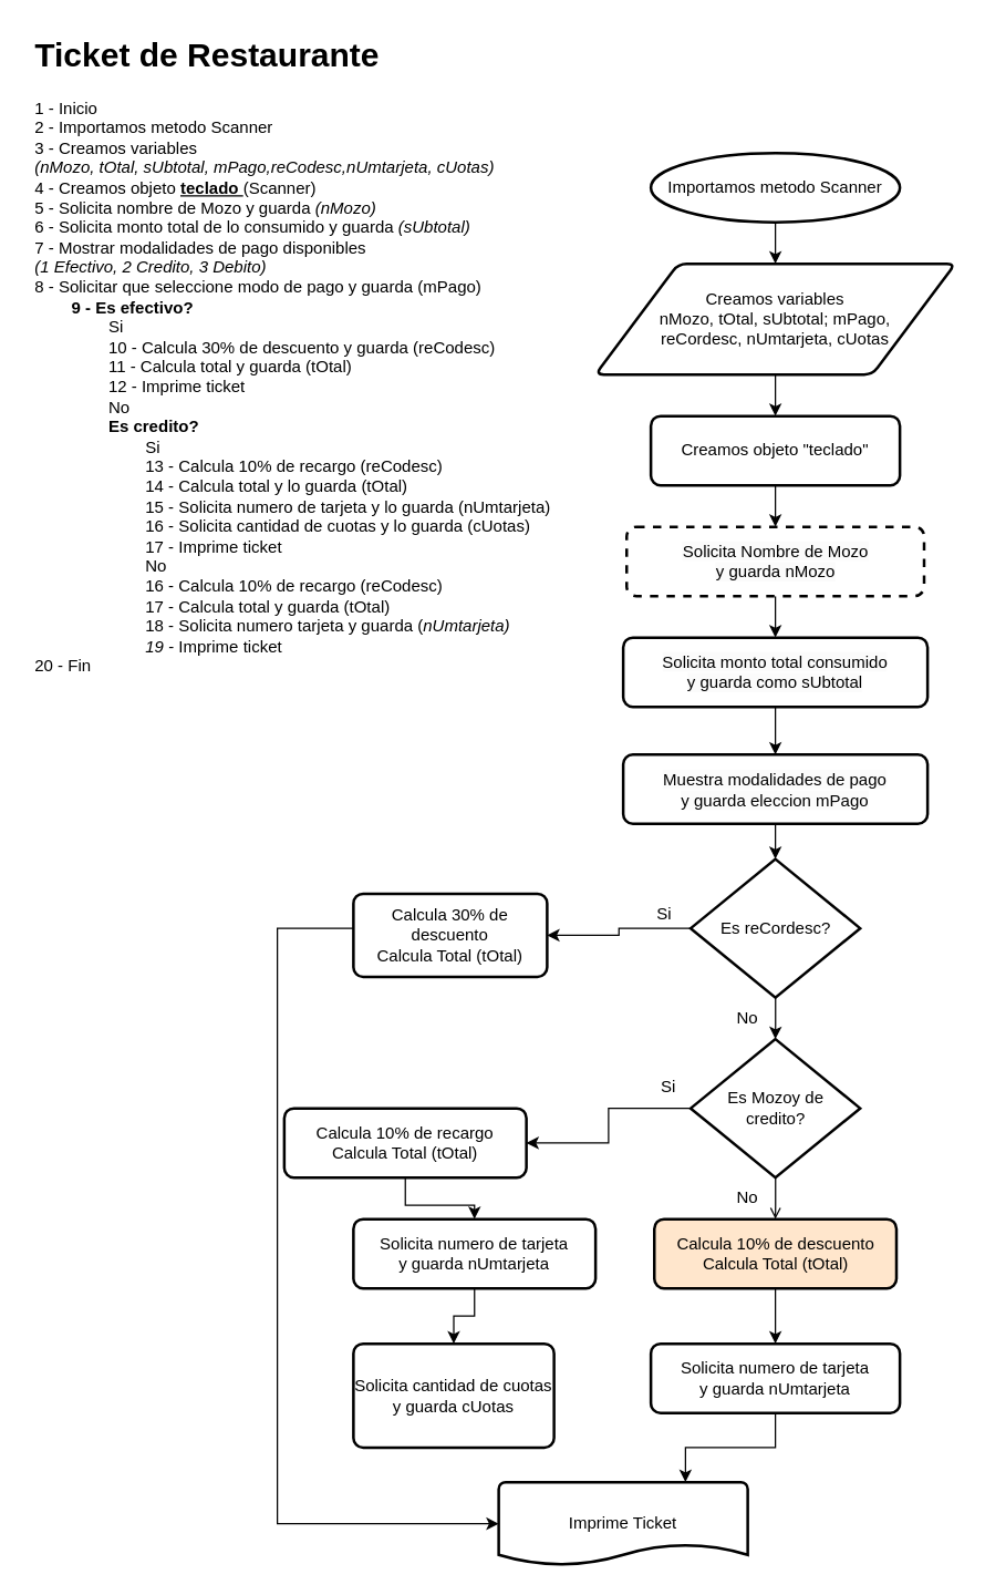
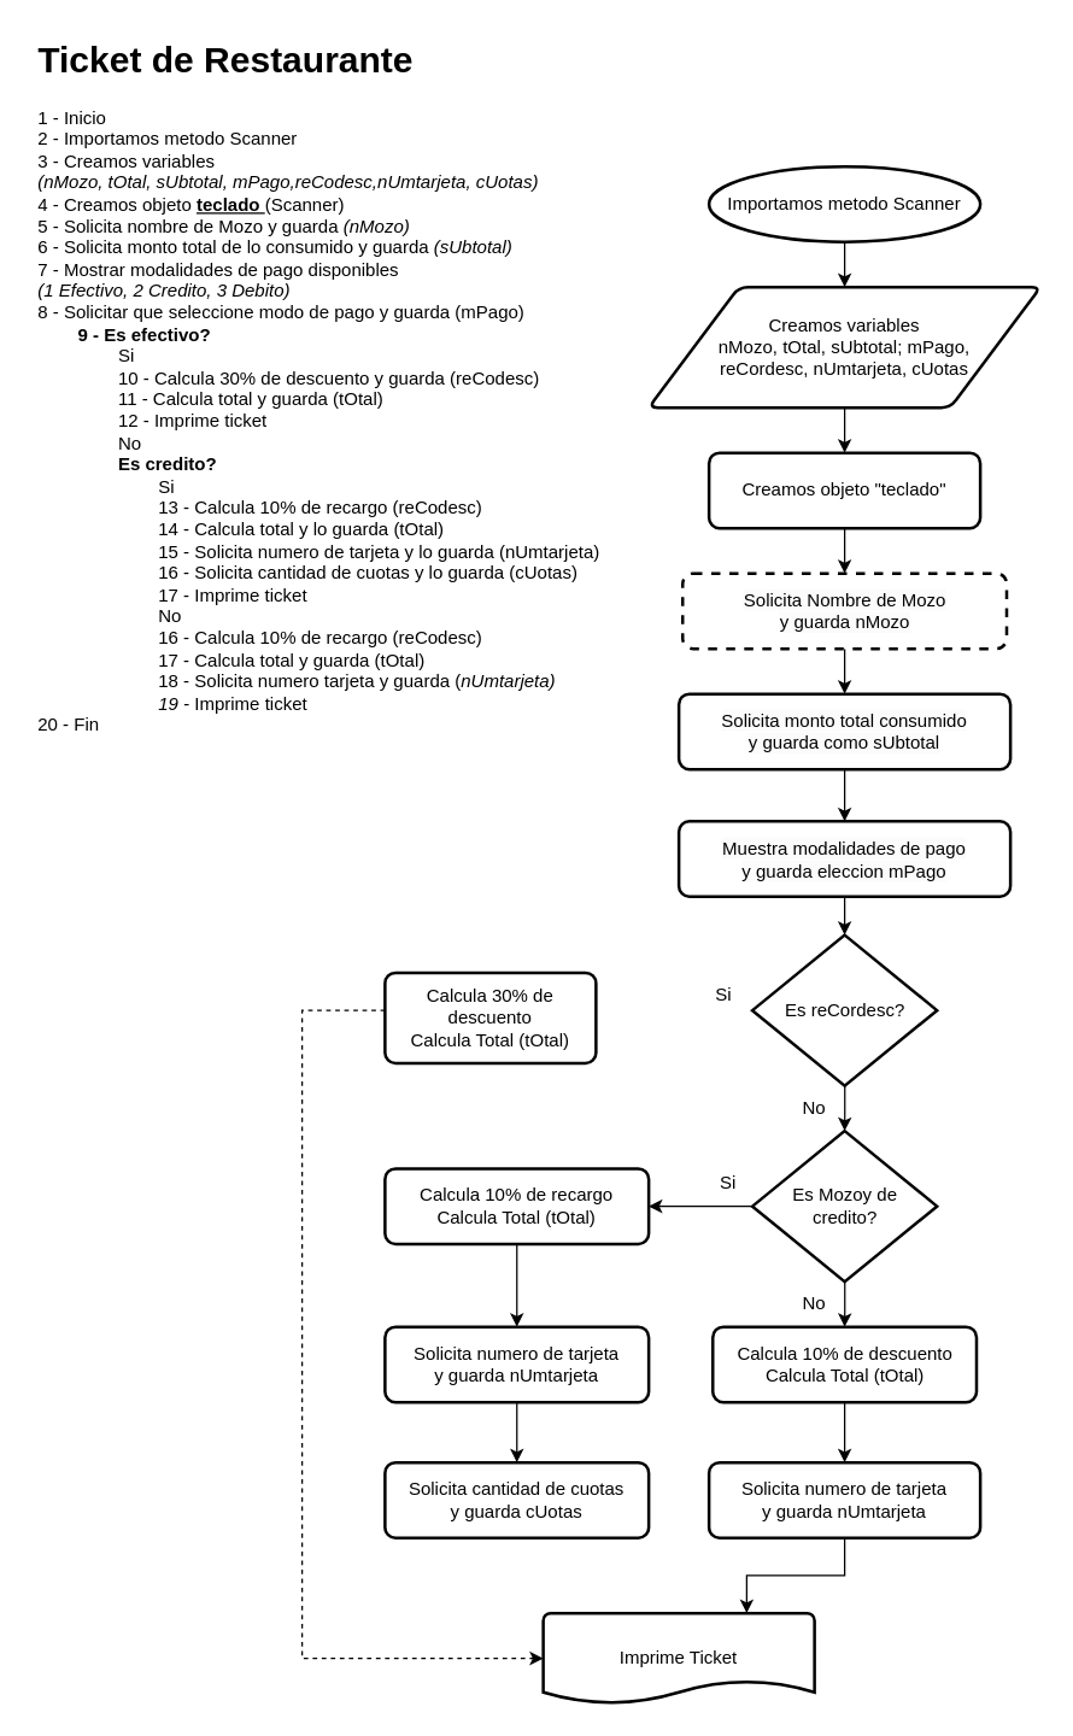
  <mxCell id="0" />
  <mxCell id="1" parent="0" />
  <mxCell id="2" value="&lt;h1&gt;Ticket de Restaurante&lt;/h1&gt;&lt;p&gt;1 - Inicio&lt;br&gt;2 - Importamos metodo Scanner&lt;br&gt;3 - Creamos variables &lt;br&gt;&lt;i&gt;(nMozo, tOtal, sUbtotal, mPago,reCodesc,nUmtarjeta, cUotas)&lt;br&gt;&lt;/i&gt;4 - Creamos objeto &lt;b&gt;&lt;u&gt;teclado &lt;/u&gt;&lt;/b&gt;(Scanner)&lt;br&gt;5 - Solicita nombre de Mozo y guarda &lt;i&gt;(nMozo)&lt;/i&gt;&lt;br&gt;6 - Solicita monto total de lo consumido y guarda &lt;i&gt;(sUbtotal)&lt;/i&gt;&lt;br&gt;7 - Mostrar modalidades de pago disponibles &lt;br&gt;&lt;i&gt;(1 Efectivo, 2 Credito, 3 Debito)&lt;/i&gt;&lt;br&gt;8 - Solicitar que seleccione modo de pago y guarda (mPago)&lt;br&gt;&lt;span style=&quot;background-color: initial;&quot;&gt;&lt;span style=&quot;font-weight: bold; white-space: pre;&quot;&gt;&#09;&lt;/span&gt;&lt;b&gt;9 - Es efectivo?&lt;br&gt;&lt;/b&gt;&lt;/span&gt;&lt;span style=&quot;background-color: initial;&quot;&gt;&lt;span style=&quot;white-space: pre;&quot;&gt;&#09;&lt;/span&gt;&lt;span style=&quot;white-space: pre;&quot;&gt;&#09;&lt;/span&gt;Si&lt;br&gt;&lt;/span&gt;&lt;span style=&quot;background-color: initial;&quot;&gt;&lt;span style=&quot;white-space: pre;&quot;&gt;&#09;&lt;/span&gt;&lt;span style=&quot;white-space: pre;&quot;&gt;&#09;&lt;/span&gt;10 - Calcula 30% de descuento y guarda (reCodesc)&lt;br&gt;&lt;/span&gt;&lt;span style=&quot;background-color: initial;&quot;&gt;&lt;span style=&quot;white-space: pre;&quot;&gt;&#09;&lt;/span&gt;&lt;span style=&quot;white-space: pre;&quot;&gt;&#09;&lt;/span&gt;11 - Calcula total y guarda (tOtal)&lt;br&gt;&lt;span style=&quot;white-space: pre;&quot;&gt;&#09;&lt;/span&gt;&lt;span style=&quot;white-space: pre;&quot;&gt;&#09;&lt;/span&gt;12 - Imprime ticket&amp;nbsp;&lt;br&gt;&lt;span style=&quot;white-space: pre;&quot;&gt;&#09;&lt;span style=&quot;white-space: pre;&quot;&gt;&#09;&lt;/span&gt;&lt;/span&gt;&lt;/span&gt;&lt;span style=&quot;background-color: initial;&quot;&gt;No&lt;br&gt;&lt;/span&gt;&lt;span style=&quot;background-color: initial;&quot;&gt;&lt;span style=&quot;font-weight: bold; white-space: pre;&quot;&gt;&#09;&lt;/span&gt;&lt;span style=&quot;font-weight: bold; white-space: pre;&quot;&gt;&#09;&lt;/span&gt;&lt;b&gt;Es credito?&lt;br&gt;&lt;/b&gt;&lt;/span&gt;&lt;span style=&quot;background-color: initial;&quot;&gt;&lt;span style=&quot;white-space: pre;&quot;&gt;&#09;&lt;/span&gt;&lt;span style=&quot;white-space: pre;&quot;&gt;&#09;&lt;/span&gt;&lt;span style=&quot;white-space: pre;&quot;&gt;&#09;&lt;/span&gt;Si&lt;br&gt;&lt;span style=&quot;white-space: pre;&quot;&gt;&#09;&lt;/span&gt;&lt;span style=&quot;white-space: pre;&quot;&gt;&#09;&lt;/span&gt;&lt;span style=&quot;white-space: pre;&quot;&gt;&#09;&lt;/span&gt;13 - Calcula 10% de recargo (reCodesc)&lt;br&gt;&lt;span style=&quot;white-space: pre;&quot;&gt;&#09;&lt;/span&gt;&lt;span style=&quot;white-space: pre;&quot;&gt;&#09;&lt;/span&gt;&lt;span style=&quot;white-space: pre;&quot;&gt;&#09;&lt;/span&gt;14 - Calcula total y lo guarda (tOtal)&lt;br&gt;&lt;span style=&quot;white-space: pre;&quot;&gt;&#09;&lt;/span&gt;&lt;span style=&quot;white-space: pre;&quot;&gt;&#09;&lt;/span&gt;&lt;span style=&quot;white-space: pre;&quot;&gt;&#09;&lt;/span&gt;15 - Solicita numero de tarjeta y lo guarda (nUmtarjeta)&lt;br&gt;&lt;span style=&quot;white-space: pre;&quot;&gt;&#09;&lt;/span&gt;&lt;span style=&quot;white-space: pre;&quot;&gt;&#09;&lt;/span&gt;&lt;span style=&quot;white-space: pre;&quot;&gt;&#09;&lt;/span&gt;16 - Solicita cantidad de cuotas y lo guarda (cUotas)&lt;br&gt;&lt;span style=&quot;white-space: pre;&quot;&gt;&#09;&lt;/span&gt;&lt;span style=&quot;white-space: pre;&quot;&gt;&#09;&lt;/span&gt;&lt;span style=&quot;white-space: pre;&quot;&gt;&#09;&lt;/span&gt;17 - Imprime ticket&lt;br&gt;&lt;/span&gt;&lt;span style=&quot;background-color: initial;&quot;&gt;&lt;span style=&quot;white-space: pre;&quot;&gt;&#09;&lt;/span&gt;&lt;span style=&quot;white-space: pre;&quot;&gt;&#09;&lt;/span&gt;&lt;span style=&quot;white-space: pre;&quot;&gt;&#09;&lt;/span&gt;No&lt;br&gt;&lt;/span&gt;&lt;span style=&quot;background-color: initial;&quot;&gt;&lt;span style=&quot;white-space: pre;&quot;&gt;&#09;&lt;/span&gt;&lt;span style=&quot;white-space: pre;&quot;&gt;&#09;&lt;/span&gt;&lt;span style=&quot;white-space: pre;&quot;&gt;&#09;&lt;/span&gt;16 - Calcula 10% de recargo (reCodesc)&lt;br&gt;&lt;/span&gt;&lt;span style=&quot;background-color: initial;&quot;&gt;&lt;span style=&quot;white-space: pre;&quot;&gt;&#09;&lt;/span&gt;&lt;span style=&quot;white-space: pre;&quot;&gt;&#09;&lt;/span&gt;&lt;span style=&quot;white-space: pre;&quot;&gt;&#09;&lt;/span&gt;17 - Calcula total y guarda (tOtal)&lt;br&gt;&lt;/span&gt;&lt;span style=&quot;background-color: initial; white-space: pre;&quot;&gt;&#09;&lt;/span&gt;&lt;span style=&quot;background-color: initial; white-space: pre;&quot;&gt;&#09;&lt;/span&gt;&lt;span style=&quot;background-color: initial; white-space: pre;&quot;&gt;&#09;&lt;/span&gt;&lt;span style=&quot;background-color: initial;&quot;&gt;18 - Solicita numero tarjeta y guarda (&lt;/span&gt;&lt;i style=&quot;background-color: initial; border-color: var(--border-color);&quot;&gt;nUmtarjeta)&lt;br&gt;&lt;/i&gt;&lt;span style=&quot;background-color: initial;&quot;&gt;&lt;i&gt;&lt;span style=&quot;white-space: pre;&quot;&gt;&#09;&lt;/span&gt;&lt;span style=&quot;white-space: pre;&quot;&gt;&#09;&lt;/span&gt;&lt;span style=&quot;white-space: pre;&quot;&gt;&#09;&lt;/span&gt;19 -&amp;nbsp;&lt;/i&gt;Imprime ticket&lt;br&gt;&lt;/span&gt;&lt;span style=&quot;background-color: initial;&quot;&gt;20 - Fin&lt;/span&gt;&lt;/p&gt;&lt;p&gt;&lt;span style=&quot;&quot;&gt;&#09;&lt;/span&gt;&lt;br&gt;&lt;/p&gt;&lt;p&gt;&lt;br&gt;&lt;/p&gt;" style="text;html=1;strokeColor=none;fillColor=none;spacing=5;spacingTop=-20;whiteSpace=wrap;overflow=hidden;rounded=0;" parent="1" vertex="1"><mxGeometry x="20" y="20" width="390" height="480" as="geometry" /></mxCell>
  <mxCell id="3" style="edgeStyle=orthogonalEdgeStyle;rounded=0;orthogonalLoop=1;jettySize=auto;html=1;entryX=0.5;entryY=0;entryDx=0;entryDy=0;" parent="1" source="4" target="8" edge="1"><mxGeometry relative="1" as="geometry" /></mxCell>
  <mxCell id="4" value="Importamos metodo Scanner" style="ellipse;whiteSpace=wrap;html=1;absoluteArcSize=1;arcSize=14;strokeWidth=2;" parent="1" vertex="1"><mxGeometry x="470" y="110" width="180" height="50" as="geometry" /></mxCell>
  <mxCell id="5" style="edgeStyle=orthogonalEdgeStyle;rounded=0;orthogonalLoop=1;jettySize=auto;html=1;entryX=0.5;entryY=0;entryDx=0;entryDy=0;" parent="1" source="6" target="10" edge="1"><mxGeometry relative="1" as="geometry" /></mxCell>
  <mxCell id="6" value="Creamos objeto &quot;teclado&quot;" style="rounded=1;whiteSpace=wrap;html=1;absoluteArcSize=1;arcSize=14;strokeWidth=2;" parent="1" vertex="1"><mxGeometry x="470" y="300" width="180" height="50" as="geometry" /></mxCell>
  <mxCell id="7" style="edgeStyle=orthogonalEdgeStyle;rounded=0;orthogonalLoop=1;jettySize=auto;html=1;entryX=0.5;entryY=0;entryDx=0;entryDy=0;" parent="1" source="8" target="6" edge="1"><mxGeometry relative="1" as="geometry" /></mxCell>
  <mxCell id="8" value="Creamos variables&lt;br&gt;nMozo, tOtal, sUbtotal; mPago, &lt;br&gt;reCordesc, nUmtarjeta, cUotas" style="shape=parallelogram;html=1;strokeWidth=2;perimeter=parallelogramPerimeter;whiteSpace=wrap;rounded=1;arcSize=12;size=0.23;" parent="1" vertex="1"><mxGeometry x="430" y="190" width="260" height="80" as="geometry" /></mxCell>
  <mxCell id="9" style="edgeStyle=orthogonalEdgeStyle;rounded=0;orthogonalLoop=1;jettySize=auto;html=1;entryX=0.5;entryY=0;entryDx=0;entryDy=0;" parent="1" source="10" target="12" edge="1"><mxGeometry relative="1" as="geometry" /></mxCell>
  <mxCell id="10" value="&lt;span style=&quot;color: rgb(0, 0, 0); font-family: Helvetica; font-size: 12px; font-style: normal; font-variant-ligatures: normal; font-variant-caps: normal; font-weight: 400; letter-spacing: normal; orphans: 2; text-align: center; text-indent: 0px; text-transform: none; widows: 2; word-spacing: 0px; -webkit-text-stroke-width: 0px; background-color: rgb(251, 251, 251); text-decoration-thickness: initial; text-decoration-style: initial; text-decoration-color: initial; float: none; display: inline !important;&quot;&gt;Solicita Nombre de Mozo&lt;/span&gt;&lt;br style=&quot;border-color: var(--border-color); color: rgb(0, 0, 0); font-family: Helvetica; font-size: 12px; font-style: normal; font-variant-ligatures: normal; font-variant-caps: normal; font-weight: 400; letter-spacing: normal; orphans: 2; text-align: center; text-indent: 0px; text-transform: none; widows: 2; word-spacing: 0px; -webkit-text-stroke-width: 0px; background-color: rgb(251, 251, 251); text-decoration-thickness: initial; text-decoration-style: initial; text-decoration-color: initial;&quot;&gt;&lt;span style=&quot;color: rgb(0, 0, 0); font-family: Helvetica; font-size: 12px; font-style: normal; font-variant-ligatures: normal; font-variant-caps: normal; font-weight: 400; letter-spacing: normal; orphans: 2; text-align: center; text-indent: 0px; text-transform: none; widows: 2; word-spacing: 0px; -webkit-text-stroke-width: 0px; background-color: rgb(251, 251, 251); text-decoration-thickness: initial; text-decoration-style: initial; text-decoration-color: initial; float: none; display: inline !important;&quot;&gt;y guarda nMozo&lt;/span&gt;" style="rounded=1;whiteSpace=wrap;html=1;absoluteArcSize=1;arcSize=14;strokeWidth=2;dashed=1;" parent="1" vertex="1"><mxGeometry x="452.5" y="380" width="215" height="50" as="geometry" /></mxCell>
  <mxCell id="11" style="edgeStyle=orthogonalEdgeStyle;rounded=0;orthogonalLoop=1;jettySize=auto;html=1;entryX=0.5;entryY=0;entryDx=0;entryDy=0;" parent="1" source="12" target="14" edge="1"><mxGeometry relative="1" as="geometry" /></mxCell>
  <mxCell id="12" value="&lt;span style=&quot;color: rgb(0, 0, 0); font-family: Helvetica; font-size: 12px; font-style: normal; font-variant-ligatures: normal; font-variant-caps: normal; font-weight: 400; letter-spacing: normal; orphans: 2; text-align: center; text-indent: 0px; text-transform: none; widows: 2; word-spacing: 0px; -webkit-text-stroke-width: 0px; background-color: rgb(251, 251, 251); text-decoration-thickness: initial; text-decoration-style: initial; text-decoration-color: initial; float: none; display: inline !important;&quot;&gt;Solicita monto total consumido&lt;br&gt;y guarda como sUbtotal&lt;br&gt;&lt;/span&gt;" style="rounded=1;whiteSpace=wrap;html=1;absoluteArcSize=1;arcSize=14;strokeWidth=2;" parent="1" vertex="1"><mxGeometry x="450" y="460" width="220" height="50" as="geometry" /></mxCell>
  <mxCell id="13" style="edgeStyle=orthogonalEdgeStyle;rounded=0;orthogonalLoop=1;jettySize=auto;html=1;entryX=0.5;entryY=0;entryDx=0;entryDy=0;entryPerimeter=0;" parent="1" source="14" target="17" edge="1"><mxGeometry relative="1" as="geometry" /></mxCell>
  <mxCell id="14" value="&lt;span style=&quot;color: rgb(0, 0, 0); font-family: Helvetica; font-size: 12px; font-style: normal; font-variant-ligatures: normal; font-variant-caps: normal; font-weight: 400; letter-spacing: normal; orphans: 2; text-align: center; text-indent: 0px; text-transform: none; widows: 2; word-spacing: 0px; -webkit-text-stroke-width: 0px; background-color: rgb(251, 251, 251); text-decoration-thickness: initial; text-decoration-style: initial; text-decoration-color: initial; float: none; display: inline !important;&quot;&gt;Muestra modalidades de pago&lt;br&gt;y guarda eleccion mPago&lt;br&gt;&lt;/span&gt;" style="rounded=1;whiteSpace=wrap;html=1;absoluteArcSize=1;arcSize=14;strokeWidth=2;" parent="1" vertex="1"><mxGeometry x="450" y="544.5" width="220" height="50" as="geometry" /></mxCell>
  <mxCell id="15" style="edgeStyle=orthogonalEdgeStyle;rounded=0;orthogonalLoop=1;jettySize=auto;html=1;entryX=0.5;entryY=0;entryDx=0;entryDy=0;entryPerimeter=0;" parent="1" source="17" target="22" edge="1"><mxGeometry relative="1" as="geometry" /></mxCell>
- <mxCell id="16" style="edgeStyle=orthogonalEdgeStyle;rounded=0;orthogonalLoop=1;jettySize=auto;html=1;entryX=1;entryY=0.5;entryDx=0;entryDy=0;" parent="1" source="17" target="19" edge="1"><mxGeometry relative="1" as="geometry" /></mxCell>
  <mxCell id="17" value="Es reCordesc?" style="strokeWidth=2;html=1;shape=mxgraph.flowchart.decision;whiteSpace=wrap;" parent="1" vertex="1"><mxGeometry x="498.75" y="620" width="122.5" height="100" as="geometry" /></mxCell>
- <mxCell id="18" style="edgeStyle=orthogonalEdgeStyle;rounded=0;orthogonalLoop=1;jettySize=auto;html=1;entryX=0;entryY=0.5;entryDx=0;entryDy=0;entryPerimeter=0;" edge="1" parent="1" source="19" target="32"><mxGeometry relative="1" as="geometry"><Array as="points"><mxPoint x="200" y="670" /><mxPoint x="200" y="1100" /></Array></mxGeometry></mxCell>
+ <mxCell id="18" style="edgeStyle=orthogonalEdgeStyle;rounded=0;orthogonalLoop=1;jettySize=auto;html=1;entryX=0;entryY=0.5;entryDx=0;entryDy=0;entryPerimeter=0;dashed=1;" edge="1" parent="1" source="19" target="32"><mxGeometry relative="1" as="geometry"><Array as="points"><mxPoint x="200" y="670" /><mxPoint x="200" y="1100" /></Array></mxGeometry></mxCell>
  <mxCell id="19" value="Calcula 30% de descuento&lt;br&gt;Calcula Total (tOtal)" style="rounded=1;whiteSpace=wrap;html=1;absoluteArcSize=1;arcSize=14;strokeWidth=2;" parent="1" vertex="1"><mxGeometry x="255" y="645" width="140" height="60" as="geometry" /></mxCell>
- <mxCell id="20" style="edgeStyle=orthogonalEdgeStyle;rounded=0;orthogonalLoop=1;jettySize=auto;html=1;endArrow=open;" parent="1" source="22" target="31" edge="1"><mxGeometry relative="1" as="geometry" /></mxCell>
+ <mxCell id="20" style="edgeStyle=orthogonalEdgeStyle;rounded=0;orthogonalLoop=1;jettySize=auto;html=1;" parent="1" source="22" target="31" edge="1"><mxGeometry relative="1" as="geometry" /></mxCell>
  <mxCell id="21" style="edgeStyle=orthogonalEdgeStyle;rounded=0;orthogonalLoop=1;jettySize=auto;html=1;entryX=1;entryY=0.5;entryDx=0;entryDy=0;" edge="1" parent="1" source="22" target="29"><mxGeometry relative="1" as="geometry"><mxPoint x="470" y="810" as="targetPoint" /></mxGeometry></mxCell>
  <mxCell id="22" value="Es Mozoy de &lt;br&gt;credito?" style="strokeWidth=2;html=1;shape=mxgraph.flowchart.decision;whiteSpace=wrap;" parent="1" vertex="1"><mxGeometry x="498.75" y="750" width="122.5" height="100" as="geometry" /></mxCell>
  <mxCell id="23" style="edgeStyle=orthogonalEdgeStyle;rounded=0;orthogonalLoop=1;jettySize=auto;html=1;entryX=0.5;entryY=0;entryDx=0;entryDy=0;" edge="1" parent="1" source="24" target="25"><mxGeometry relative="1" as="geometry" /></mxCell>
  <mxCell id="24" value="Solicita numero de tarjeta&lt;br&gt;y guarda nUmtarjeta" style="rounded=1;whiteSpace=wrap;html=1;absoluteArcSize=1;arcSize=14;strokeWidth=2;" parent="1" vertex="1"><mxGeometry x="255" y="880" width="175" height="50" as="geometry" /></mxCell>
- <mxCell id="25" value="Solicita cantidad de cuotas&lt;br&gt;y guarda cUotas" style="rounded=1;whiteSpace=wrap;html=1;absoluteArcSize=1;arcSize=14;strokeWidth=2;" parent="1" vertex="1"><mxGeometry x="255" y="970" width="145" height="75" as="geometry" /></mxCell>
+ <mxCell id="25" value="Solicita cantidad de cuotas&lt;br&gt;y guarda cUotas" style="rounded=1;whiteSpace=wrap;html=1;absoluteArcSize=1;arcSize=14;strokeWidth=2;" parent="1" vertex="1"><mxGeometry x="255" y="970" width="175" height="50" as="geometry" /></mxCell>
  <mxCell id="26" style="edgeStyle=orthogonalEdgeStyle;rounded=0;orthogonalLoop=1;jettySize=auto;html=1;entryX=0.75;entryY=0;entryDx=0;entryDy=0;entryPerimeter=0;" edge="1" parent="1" source="27" target="32"><mxGeometry relative="1" as="geometry" /></mxCell>
  <mxCell id="27" value="Solicita numero de tarjeta&lt;br&gt;y guarda nUmtarjeta" style="rounded=1;whiteSpace=wrap;html=1;absoluteArcSize=1;arcSize=14;strokeWidth=2;" parent="1" vertex="1"><mxGeometry x="470" y="970" width="180" height="50" as="geometry" /></mxCell>
  <mxCell id="28" style="edgeStyle=orthogonalEdgeStyle;rounded=0;orthogonalLoop=1;jettySize=auto;html=1;entryX=0.5;entryY=0;entryDx=0;entryDy=0;" edge="1" parent="1" source="29" target="24"><mxGeometry relative="1" as="geometry" /></mxCell>
- <mxCell id="29" value="Calcula 10% de recargo&lt;br&gt;Calcula Total (tOtal)" style="rounded=1;whiteSpace=wrap;html=1;absoluteArcSize=1;arcSize=14;strokeWidth=2;" parent="1" vertex="1"><mxGeometry x="205" y="800" width="175" height="50" as="geometry" /></mxCell>
+ <mxCell id="29" value="Calcula 10% de recargo&lt;br&gt;Calcula Total (tOtal)" style="rounded=1;whiteSpace=wrap;html=1;absoluteArcSize=1;arcSize=14;strokeWidth=2;" parent="1" vertex="1"><mxGeometry x="255" y="775" width="175" height="50" as="geometry" /></mxCell>
  <mxCell id="30" style="edgeStyle=orthogonalEdgeStyle;rounded=0;orthogonalLoop=1;jettySize=auto;html=1;entryX=0.5;entryY=0;entryDx=0;entryDy=0;" edge="1" parent="1" source="31" target="27"><mxGeometry relative="1" as="geometry" /></mxCell>
- <mxCell id="31" value="Calcula 10% de descuento&lt;br&gt;Calcula Total (tOtal)" style="rounded=1;whiteSpace=wrap;html=1;absoluteArcSize=1;arcSize=14;strokeWidth=2;fillColor=#ffe6cc;" parent="1" vertex="1"><mxGeometry x="472.5" y="880" width="175" height="50" as="geometry" /></mxCell>
+ <mxCell id="31" value="Calcula 10% de descuento&lt;br&gt;Calcula Total (tOtal)" style="rounded=1;whiteSpace=wrap;html=1;absoluteArcSize=1;arcSize=14;strokeWidth=2;" parent="1" vertex="1"><mxGeometry x="472.5" y="880" width="175" height="50" as="geometry" /></mxCell>
  <mxCell id="32" value="Imprime Ticket" style="strokeWidth=2;html=1;shape=mxgraph.flowchart.document2;whiteSpace=wrap;size=0.25;" parent="1" vertex="1"><mxGeometry x="360" y="1070" width="180" height="60" as="geometry" /></mxCell>
  <mxCell id="33" value="Si" style="text;html=1;strokeColor=none;fillColor=none;align=center;verticalAlign=middle;whiteSpace=wrap;rounded=0;" parent="1" vertex="1"><mxGeometry x="452.5" y="770" width="60" height="30" as="geometry" /></mxCell>
  <mxCell id="34" value="Si" style="text;html=1;strokeColor=none;fillColor=none;align=center;verticalAlign=middle;whiteSpace=wrap;rounded=0;" parent="1" vertex="1"><mxGeometry x="450" y="645" width="60" height="30" as="geometry" /></mxCell>
  <mxCell id="35" value="No" style="text;html=1;strokeColor=none;fillColor=none;align=center;verticalAlign=middle;whiteSpace=wrap;rounded=0;" parent="1" vertex="1"><mxGeometry x="510" y="720" width="60" height="30" as="geometry" /></mxCell>
  <mxCell id="36" value="No" style="text;html=1;strokeColor=none;fillColor=none;align=center;verticalAlign=middle;whiteSpace=wrap;rounded=0;" parent="1" vertex="1"><mxGeometry x="510" y="850" width="60" height="30" as="geometry" /></mxCell>
